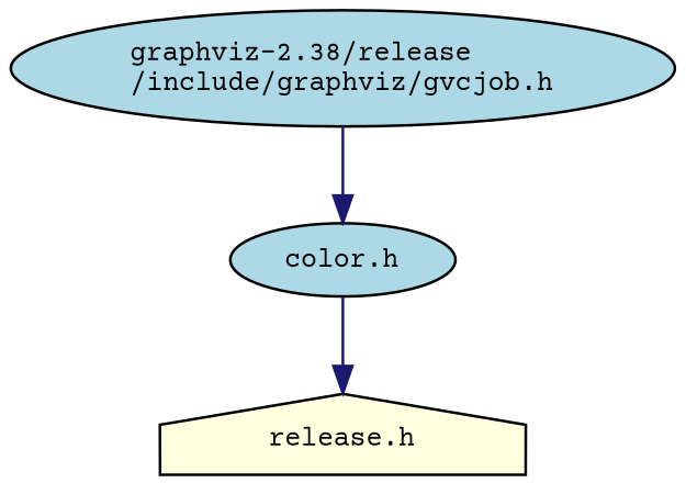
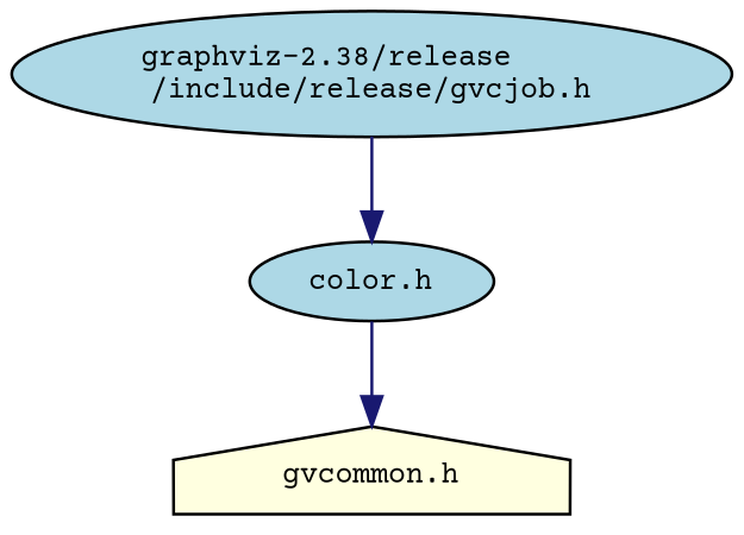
  digraph {
    fontname="Courier Prime"
    node [color=black fillcolor=lightblue fontname="Courier Prime" fontsize=10 shape=ellipse style=filled]
    edge [color=midnightblue fontname="Courier Prime" fontsize=10 labelfontname=Helvetica labelfontsize=10 style=solid]
-   n1 [fontcolor=black height=0.2 label="graphviz-2.38/release\l/include/graphviz/gvcjob.h" width=0.4]
+   n1 [fontcolor=black height=0.2 label="graphviz-2.38/release\l/include/release/gvcjob.h" width=0.4]
    n2 [height=0.2 label="color.h" width=0.4]
-   n3 [fillcolor=lightyellow height=0.2 label="release.h" shape=house width=0.4]
+   n3 [fillcolor=lightyellow height=0.2 label="gvcommon.h" shape=house width=0.4]
    n1 -> n2
    n2 -> n3
  }
